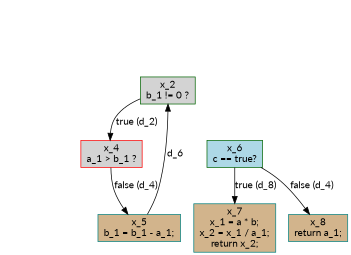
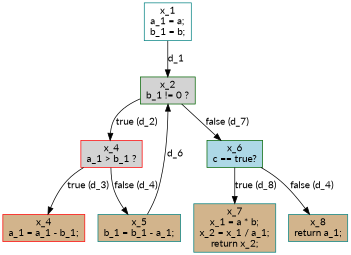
  digraph {
    fontname=Lato
    fontsize=8
    node [color=teal fillcolor=tan fontname=Lato shape=box style=filled]
    edge [fontname=Lato]
+   n1 [fillcolor=white label="x_1\na_1 = a;\nb_1 = b;"]
    n2 [color=darkgreen fillcolor=lightgrey label="x_2\nb_1 != 0 ?"]
    n3 [color=red fillcolor=lightgrey label="x_4\na_1 > b_1 ?"]
    n4 [color=darkgreen fillcolor=lightblue label="x_6\nc == true?"]
+   n5 [color=red label="x_4\na_1 = a_1 - b_1;"]
    n6 [label="x_5\nb_1 = b_1 - a_1;"]
    n7 [label="x_7\nx_1 = a * b;\nx_2 = x_1 / a_1;\nreturn x_2;"]
    n8 [label="x_8\nreturn a_1;"]
+   n1 -> n2 [label=d_1]
    n2 -> n3 [label="true (d_2)"]
+   n2 -> n4 [label="false (d_7)"]
+   n3 -> n5 [label="true (d_3)"]
    n3 -> n6 [label="false (d_4)"]
    n4 -> n7 [label="true (d_8)"]
    n4 -> n8 [label="false (d_4)"]
    n6 -> n2 [label=d_6]
  }
